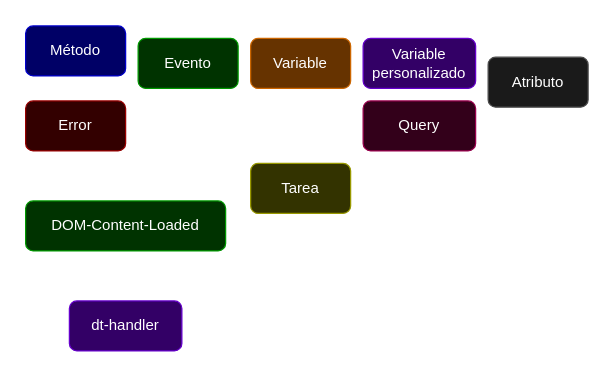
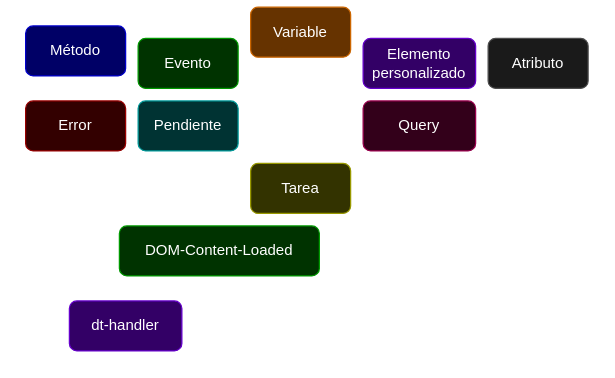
  <mxCell id="0" />
  <mxCell id="1" parent="0" />
- <mxCell id="2" value="Variable&lt;br&gt;personalizado" style="rounded=1;whiteSpace=wrap;html=1;fillColor=#330066;fontColor=#ffffff;strokeColor=#6600CC;gradientColor=none;" parent="1" vertex="1"><mxGeometry x="290" y="30" width="90" height="40" as="geometry" /></mxCell>
+ <mxCell id="2" value="Elemento&lt;br&gt;personalizado" style="rounded=1;whiteSpace=wrap;html=1;fillColor=#330066;fontColor=#ffffff;strokeColor=#6600CC;gradientColor=none;" parent="1" vertex="1"><mxGeometry x="290" y="30" width="90" height="40" as="geometry" /></mxCell>
  <mxCell id="3" value="Método" style="rounded=1;whiteSpace=wrap;html=1;fillColor=#000066;fontColor=#ffffff;strokeColor=#0000CC;gradientColor=none;" parent="1" vertex="1"><mxGeometry x="20" y="20" width="80" height="40" as="geometry" /></mxCell>
  <mxCell id="4" value="Evento" style="rounded=1;whiteSpace=wrap;html=1;fillColor=#003300;fontColor=#ffffff;strokeColor=#009900;gradientColor=none;" parent="1" vertex="1"><mxGeometry x="110" y="30" width="80" height="40" as="geometry" /></mxCell>
- <mxCell id="5" value="Variable" style="rounded=1;whiteSpace=wrap;html=1;fillColor=#663300;fontColor=#ffffff;strokeColor=#CC6600;gradientColor=none;" parent="1" vertex="1"><mxGeometry x="200" y="30" width="80" height="40" as="geometry" /></mxCell>
+ <mxCell id="5" value="Variable" style="rounded=1;whiteSpace=wrap;html=1;fillColor=#663300;fontColor=#ffffff;strokeColor=#CC6600;gradientColor=none;" parent="1" vertex="1"><mxGeometry x="200" y="5" width="80" height="40" as="geometry" /></mxCell>
  <mxCell id="6" value="Tarea" style="rounded=1;whiteSpace=wrap;html=1;fillColor=#333300;fontColor=#ffffff;strokeColor=#999900;gradientColor=none;" parent="1" vertex="1"><mxGeometry x="200" y="130" width="80" height="40" as="geometry" /></mxCell>
  <mxCell id="7" value="Error" style="rounded=1;whiteSpace=wrap;html=1;fillColor=#330000;fontColor=#ffffff;strokeColor=#990000;gradientColor=none;" parent="1" vertex="1"><mxGeometry x="20" y="80" width="80" height="40" as="geometry" /></mxCell>
- <mxCell id="9" value="DOM-Content-Loaded" style="rounded=1;whiteSpace=wrap;html=1;fillColor=#003300;fontColor=#ffffff;strokeColor=#009900;gradientColor=none;" parent="1" vertex="1"><mxGeometry x="20" y="160" width="160" height="40" as="geometry" /></mxCell>
+ <mxCell id="8" value="Pendiente" style="rounded=1;whiteSpace=wrap;html=1;fillColor=#003333;fontColor=#ffffff;strokeColor=#009999;gradientColor=none;" parent="1" vertex="1"><mxGeometry x="110" y="80" width="80" height="40" as="geometry" /></mxCell>
+ <mxCell id="9" value="DOM-Content-Loaded" style="rounded=1;whiteSpace=wrap;html=1;fillColor=#003300;fontColor=#ffffff;strokeColor=#009900;gradientColor=none;" parent="1" vertex="1"><mxGeometry x="95" y="180" width="160" height="40" as="geometry" /></mxCell>
  <mxCell id="10" value="dt-handler" style="rounded=1;whiteSpace=wrap;html=1;fillColor=#330066;fontColor=#ffffff;strokeColor=#6600CC;gradientColor=none;" parent="1" vertex="1"><mxGeometry x="55" y="240" width="90" height="40" as="geometry" /></mxCell>
  <mxCell id="11" value="Query" style="rounded=1;whiteSpace=wrap;html=1;fillColor=#33001A;fontColor=#ffffff;strokeColor=#99004D;gradientColor=none;" parent="1" vertex="1"><mxGeometry x="290" y="80" width="90" height="40" as="geometry" /></mxCell>
- <mxCell id="12" value="Atributo" style="rounded=1;whiteSpace=wrap;html=1;fillColor=#1A1A1A;fontColor=#ffffff;strokeColor=#4D4D4D;gradientColor=none;" parent="1" vertex="1"><mxGeometry x="390" y="45" width="80" height="40" as="geometry" /></mxCell>
+ <mxCell id="12" value="Atributo" style="rounded=1;whiteSpace=wrap;html=1;fillColor=#1A1A1A;fontColor=#ffffff;strokeColor=#4D4D4D;gradientColor=none;" parent="1" vertex="1"><mxGeometry x="390" y="30" width="80" height="40" as="geometry" /></mxCell>
